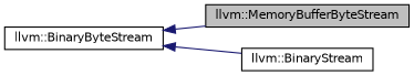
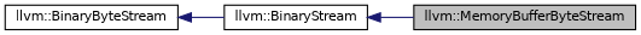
  digraph {
    rankdir=LR
    node [color=black fontname=Helvetica fontsize=10 shape=box]
    edge [color=midnightblue dir=back fontname=Helvetica fontsize=10 labelfontname=Helvetica labelfontsize=10 style=solid]
    n1 [fillcolor=grey75 fontcolor=black height=0.2 label="llvm::MemoryBufferByteStream" style=filled width=0.4]
    n2 [height=0.2 label="llvm::BinaryByteStream" width=0.4]
    n3 [height=0.2 label="llvm::BinaryStream" width=0.4]
-   n2 -> n1
+   n3 -> n1
    n2 -> n3
  }
